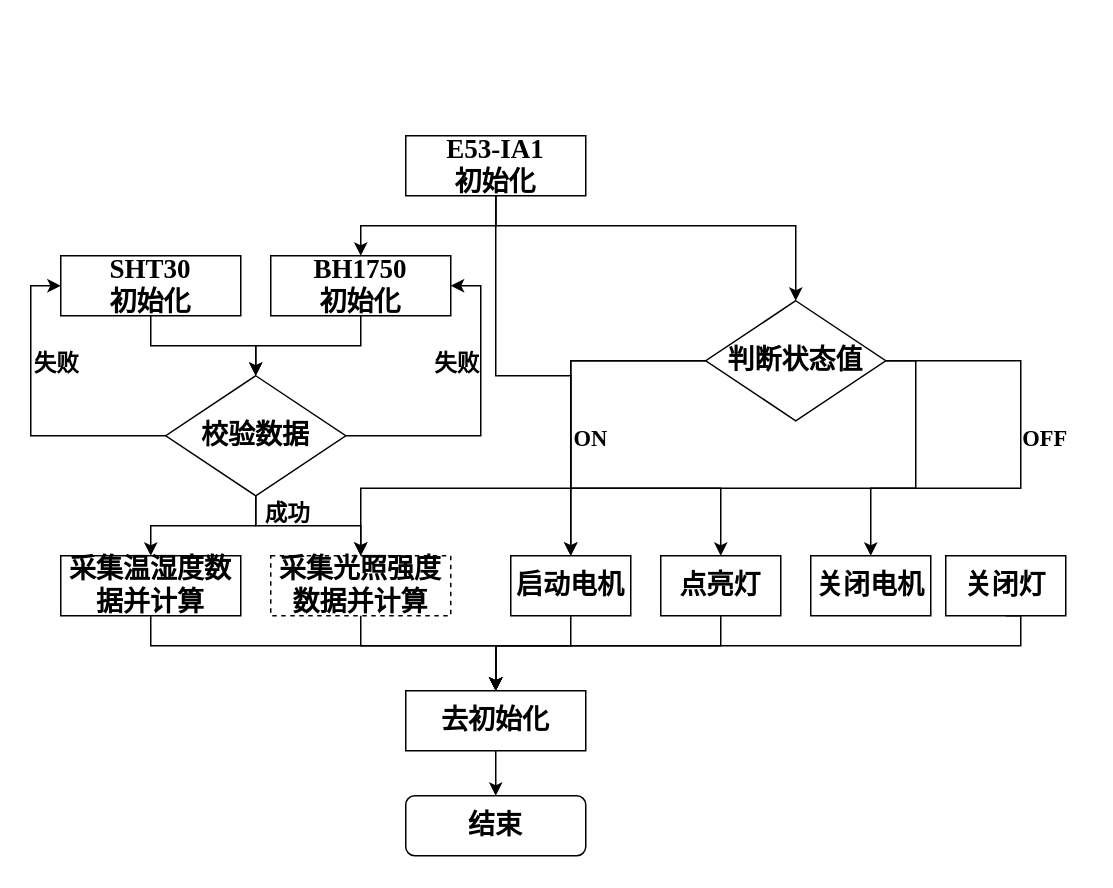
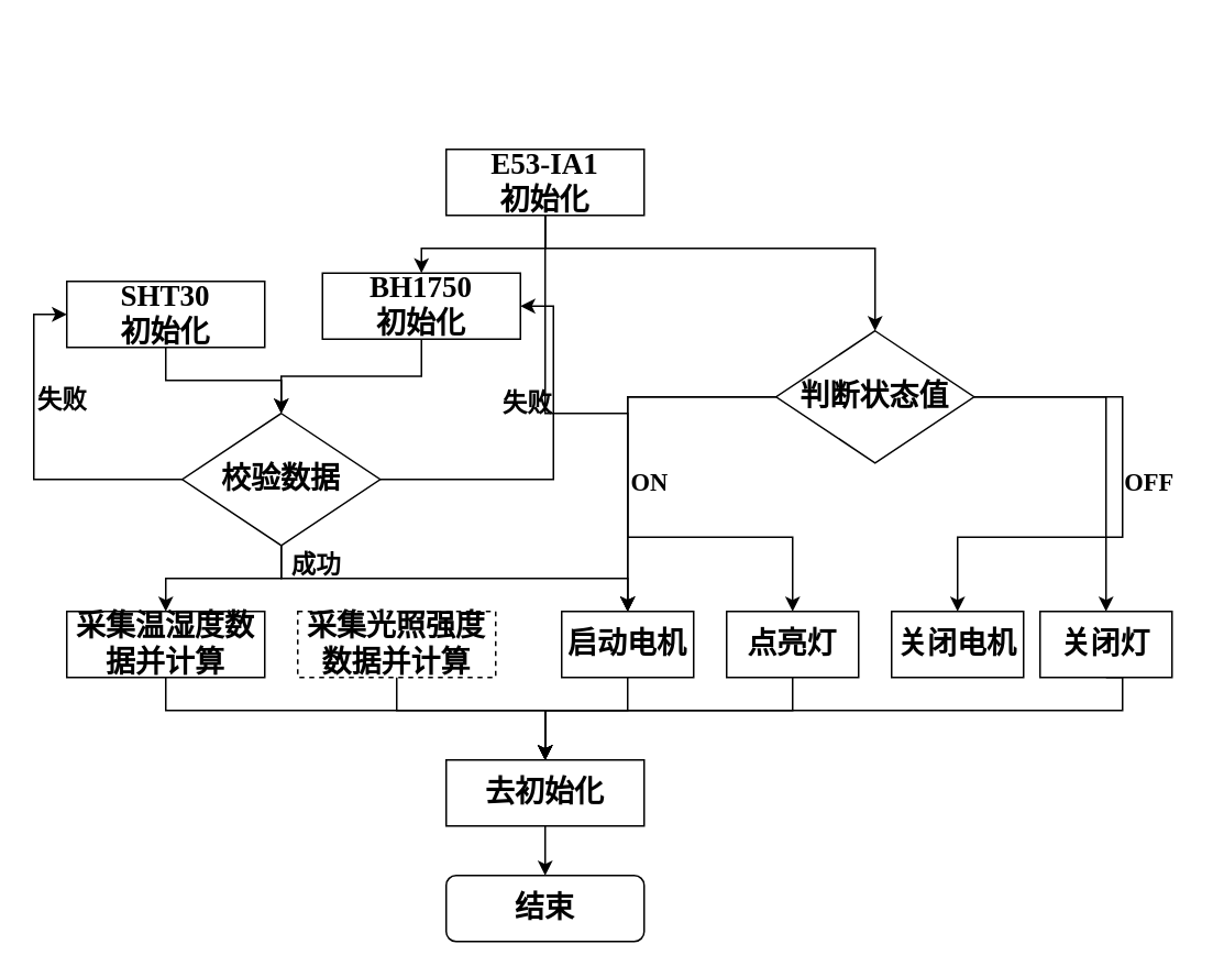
  <mxCell id="0" />
  <mxCell id="1" parent="0" />
  <mxCell id="2" value="" style="group;fontStyle=1" vertex="1" connectable="0" parent="1"><mxGeometry x="20" y="20" width="700" height="550" as="geometry" /></mxCell>
  <mxCell id="3" style="edgeStyle=orthogonalEdgeStyle;rounded=0;orthogonalLoop=1;jettySize=auto;html=1;exitX=0.5;exitY=1;exitDx=0;exitDy=0;entryX=0.5;entryY=0;entryDx=0;entryDy=0;fontStyle=1" edge="1" parent="2" source="6" target="19"><mxGeometry relative="1" as="geometry" /></mxCell>
  <mxCell id="4" style="edgeStyle=orthogonalEdgeStyle;rounded=0;orthogonalLoop=1;jettySize=auto;html=1;exitX=0.5;exitY=1;exitDx=0;exitDy=0;fontStyle=1;" edge="1" parent="2" source="6" target="34"><mxGeometry relative="1" as="geometry" /></mxCell>
  <mxCell id="5" style="edgeStyle=orthogonalEdgeStyle;rounded=0;orthogonalLoop=1;jettySize=auto;html=1;exitX=0.5;exitY=1;exitDx=0;exitDy=0;entryX=0.5;entryY=0;entryDx=0;entryDy=0;fontStyle=1" edge="1" parent="2" source="6" target="32"><mxGeometry relative="1" as="geometry"><Array as="points"><mxPoint x="310" y="130" /><mxPoint x="510" y="130" /></Array></mxGeometry></mxCell>
  <mxCell id="6" value="&lt;font face=&quot;Times New Roman&quot;&gt;E53-IA1&lt;/font&gt;&lt;div style=&quot;font-size: 18px;&quot;&gt;初始化&lt;/div&gt;" style="rounded=0;whiteSpace=wrap;html=1;fillColor=none;fontSize=18;fontStyle=1;fontFamily=宋体;" vertex="1" parent="2"><mxGeometry x="250" y="70" width="120" height="40" as="geometry" /></mxCell>
  <mxCell id="7" style="edgeStyle=orthogonalEdgeStyle;rounded=0;orthogonalLoop=1;jettySize=auto;html=1;exitX=0.5;exitY=1;exitDx=0;exitDy=0;entryX=0.5;entryY=0;entryDx=0;entryDy=0;fontStyle=1" edge="1" parent="2" source="14" target="21"><mxGeometry relative="1" as="geometry" /></mxCell>
  <mxCell id="8" value="成功" style="edgeLabel;html=1;align=center;verticalAlign=middle;resizable=0;points=[];labelBackgroundColor=none;fontFamily=宋体;fontStyle=1;fontSize=15;" vertex="1" connectable="0" parent="7"><mxGeometry x="-0.035" relative="1" as="geometry"><mxPoint x="53" y="-10" as="offset" /></mxGeometry></mxCell>
  <mxCell id="9" style="edgeStyle=orthogonalEdgeStyle;rounded=0;orthogonalLoop=1;jettySize=auto;html=1;exitX=0;exitY=0.5;exitDx=0;exitDy=0;entryX=0;entryY=0.5;entryDx=0;entryDy=0;fontStyle=1" edge="1" parent="2" source="14" target="17"><mxGeometry relative="1" as="geometry"><Array as="points"><mxPoint y="270" /><mxPoint y="170" /></Array></mxGeometry></mxCell>
  <mxCell id="10" value="&lt;span&gt;失败&lt;/span&gt;" style="edgeLabel;html=1;align=center;verticalAlign=middle;resizable=0;points=[];fontFamily=宋体;fontSize=15;labelBackgroundColor=none;fontStyle=1" vertex="1" connectable="0" parent="9"><mxGeometry x="0.091" relative="1" as="geometry"><mxPoint x="16" y="-25" as="offset" /></mxGeometry></mxCell>
  <mxCell id="11" style="edgeStyle=orthogonalEdgeStyle;rounded=0;orthogonalLoop=1;jettySize=auto;html=1;exitX=1;exitY=0.5;exitDx=0;exitDy=0;entryX=1;entryY=0.5;entryDx=0;entryDy=0;fontStyle=1" edge="1" parent="2" source="14" target="19"><mxGeometry relative="1" as="geometry" /></mxCell>
  <mxCell id="12" value="&lt;font style=&quot;font-size: 15px;&quot; face=&quot;宋体&quot;&gt;&lt;span&gt;失败&lt;/span&gt;&lt;/font&gt;" style="edgeLabel;html=1;align=center;verticalAlign=middle;resizable=0;points=[];labelBackgroundColor=none;fontStyle=1" vertex="1" connectable="0" parent="11"><mxGeometry x="0.321" y="6" relative="1" as="geometry"><mxPoint x="-11" y="-1" as="offset" /></mxGeometry></mxCell>
- <mxCell id="13" style="edgeStyle=orthogonalEdgeStyle;rounded=0;orthogonalLoop=1;jettySize=auto;html=1;exitX=0.5;exitY=1;exitDx=0;exitDy=0;entryX=0.5;entryY=0;entryDx=0;entryDy=0;fontStyle=1" edge="1" parent="2" source="14" target="23"><mxGeometry relative="1" as="geometry" /></mxCell>
+ <mxCell id="13" style="edgeStyle=orthogonalEdgeStyle;rounded=0;orthogonalLoop=1;jettySize=auto;html=1;exitX=0.5;exitY=1;exitDx=0;exitDy=0;fontStyle=1;" edge="1" parent="2" source="14" target="34"><mxGeometry relative="1" as="geometry" /></mxCell>
  <mxCell id="14" value="校验&lt;span style=&quot;background-color: initial;&quot;&gt;数据&lt;/span&gt;" style="rhombus;whiteSpace=wrap;html=1;fillColor=none;fontSize=18;fontStyle=1;fontFamily=宋体;verticalAlign=middle;labelPosition=center;verticalLabelPosition=middle;align=center;" vertex="1" parent="2"><mxGeometry x="90" y="230" width="120" height="80" as="geometry" /></mxCell>
  <mxCell id="15" value="结束" style="rounded=1;whiteSpace=wrap;html=1;fillColor=none;fontSize=18;fontStyle=1;fontFamily=宋体;" vertex="1" parent="2"><mxGeometry x="250" y="510" width="120" height="40" as="geometry" /></mxCell>
  <mxCell id="16" style="edgeStyle=orthogonalEdgeStyle;rounded=0;orthogonalLoop=1;jettySize=auto;html=1;exitX=0.5;exitY=1;exitDx=0;exitDy=0;entryX=0.5;entryY=0;entryDx=0;entryDy=0;fontStyle=1" edge="1" parent="2" source="17" target="14"><mxGeometry relative="1" as="geometry" /></mxCell>
  <mxCell id="17" value="&lt;font face=&quot;Times New Roman&quot;&gt;SHT30&lt;/font&gt;&lt;br&gt;&lt;div style=&quot;font-size: 18px;&quot;&gt;初始化&lt;/div&gt;" style="rounded=0;whiteSpace=wrap;html=1;fillColor=none;fontSize=18;fontStyle=1;fontFamily=宋体;" vertex="1" parent="2"><mxGeometry x="20" y="150" width="120" height="40" as="geometry" /></mxCell>
  <mxCell id="18" style="edgeStyle=orthogonalEdgeStyle;rounded=0;orthogonalLoop=1;jettySize=auto;html=1;exitX=0.5;exitY=1;exitDx=0;exitDy=0;entryX=0.5;entryY=0;entryDx=0;entryDy=0;fontStyle=1" edge="1" parent="2" source="19" target="14"><mxGeometry relative="1" as="geometry" /></mxCell>
- <mxCell id="19" value="&lt;font face=&quot;Times New Roman&quot;&gt;BH1750&lt;/font&gt;&lt;br&gt;&lt;div style=&quot;font-size: 18px;&quot;&gt;初始化&lt;/div&gt;" style="rounded=0;whiteSpace=wrap;html=1;fillColor=none;fontSize=18;fontStyle=1;fontFamily=宋体;" vertex="1" parent="2"><mxGeometry x="160" y="150" width="120" height="40" as="geometry" /></mxCell>
+ <mxCell id="19" value="&lt;font face=&quot;Times New Roman&quot;&gt;BH1750&lt;/font&gt;&lt;br&gt;&lt;div style=&quot;font-size: 18px;&quot;&gt;初始化&lt;/div&gt;" style="rounded=0;whiteSpace=wrap;html=1;fillColor=none;fontSize=18;fontStyle=1;fontFamily=宋体;" vertex="1" parent="2"><mxGeometry x="175" y="145" width="120" height="40" as="geometry" /></mxCell>
  <mxCell id="20" style="edgeStyle=orthogonalEdgeStyle;rounded=0;orthogonalLoop=1;jettySize=auto;html=1;exitX=0.5;exitY=1;exitDx=0;exitDy=0;entryX=0.5;entryY=0;entryDx=0;entryDy=0;fontStyle=1" edge="1" parent="2" source="21" target="25"><mxGeometry relative="1" as="geometry"><Array as="points"><mxPoint x="80" y="410" /><mxPoint x="310" y="410" /></Array></mxGeometry></mxCell>
  <mxCell id="21" value="采集温湿度数据并计算" style="rounded=0;whiteSpace=wrap;html=1;fillColor=none;fontSize=18;fontStyle=1;fontFamily=宋体;" vertex="1" parent="2"><mxGeometry x="20" y="350" width="120" height="40" as="geometry" /></mxCell>
  <mxCell id="22" style="edgeStyle=orthogonalEdgeStyle;rounded=0;orthogonalLoop=1;jettySize=auto;html=1;exitX=0.5;exitY=1;exitDx=0;exitDy=0;entryX=0.5;entryY=0;entryDx=0;entryDy=0;fontStyle=1" edge="1" parent="2" source="23" target="25"><mxGeometry relative="1" as="geometry"><Array as="points"><mxPoint x="220" y="410" /><mxPoint x="310" y="410" /></Array></mxGeometry></mxCell>
  <mxCell id="23" value="采集光照强度数据并计算" style="rounded=0;whiteSpace=wrap;html=1;fillColor=none;fontSize=18;fontStyle=1;fontFamily=宋体;dashed=1;" vertex="1" parent="2"><mxGeometry x="160" y="350" width="120" height="40" as="geometry" /></mxCell>
  <mxCell id="24" style="edgeStyle=orthogonalEdgeStyle;rounded=0;orthogonalLoop=1;jettySize=auto;html=1;exitX=0.5;exitY=1;exitDx=0;exitDy=0;entryX=0.5;entryY=0;entryDx=0;entryDy=0;fontStyle=1" edge="1" parent="2" source="25" target="15"><mxGeometry relative="1" as="geometry" /></mxCell>
  <mxCell id="25" value="去初始化" style="rounded=0;whiteSpace=wrap;html=1;fillColor=none;fontSize=18;fontStyle=1;fontFamily=宋体;" vertex="1" parent="2"><mxGeometry x="250" y="440" width="120" height="40" as="geometry" /></mxCell>
  <mxCell id="26" style="edgeStyle=orthogonalEdgeStyle;rounded=0;orthogonalLoop=1;jettySize=auto;html=1;exitX=0;exitY=0.5;exitDx=0;exitDy=0;entryX=0.5;entryY=0;entryDx=0;entryDy=0;fontStyle=1" edge="1" parent="2" source="32" target="34"><mxGeometry relative="1" as="geometry" /></mxCell>
- <mxCell id="27" style="edgeStyle=orthogonalEdgeStyle;rounded=0;orthogonalLoop=1;jettySize=auto;html=1;exitX=1;exitY=0.5;exitDx=0;exitDy=0;fontStyle=1;" edge="1" parent="2" source="32" target="23"><mxGeometry relative="1" as="geometry" /></mxCell>
+ <mxCell id="27" style="edgeStyle=orthogonalEdgeStyle;rounded=0;orthogonalLoop=1;jettySize=auto;html=1;exitX=1;exitY=0.5;exitDx=0;exitDy=0;entryX=0.5;entryY=0;entryDx=0;entryDy=0;fontStyle=1" edge="1" parent="2" source="32" target="39"><mxGeometry relative="1" as="geometry" /></mxCell>
  <mxCell id="28" style="edgeStyle=orthogonalEdgeStyle;rounded=0;orthogonalLoop=1;jettySize=auto;html=1;exitX=0;exitY=0.5;exitDx=0;exitDy=0;entryX=0.5;entryY=0;entryDx=0;entryDy=0;fontStyle=1" edge="1" parent="2" source="32" target="37"><mxGeometry relative="1" as="geometry"><Array as="points"><mxPoint x="360" y="220" /><mxPoint x="360" y="305" /><mxPoint x="460" y="305" /></Array></mxGeometry></mxCell>
  <mxCell id="29" value="ON" style="edgeLabel;html=1;align=center;verticalAlign=middle;resizable=0;points=[];labelBackgroundColor=none;fontFamily=Times New Roman;fontSize=15;fontStyle=1" vertex="1" connectable="0" parent="28"><mxGeometry x="-0.138" y="-2" relative="1" as="geometry"><mxPoint x="14" y="2" as="offset" /></mxGeometry></mxCell>
  <mxCell id="30" style="edgeStyle=orthogonalEdgeStyle;rounded=0;orthogonalLoop=1;jettySize=auto;html=1;exitX=1;exitY=0.5;exitDx=0;exitDy=0;entryX=0.5;entryY=0;entryDx=0;entryDy=0;fontStyle=1" edge="1" parent="2" source="32" target="35"><mxGeometry relative="1" as="geometry"><Array as="points"><mxPoint x="660" y="220" /><mxPoint x="660" y="305" /><mxPoint x="560" y="305" /></Array></mxGeometry></mxCell>
  <mxCell id="31" value="OFF" style="edgeLabel;html=1;align=center;verticalAlign=middle;resizable=0;points=[];fontFamily=Times New Roman;labelBackgroundColor=none;fontSize=15;fontStyle=1" vertex="1" connectable="0" parent="30"><mxGeometry x="-0.138" y="-1" relative="1" as="geometry"><mxPoint x="16" y="2" as="offset" /></mxGeometry></mxCell>
  <mxCell id="32" value="判断状态值" style="rhombus;whiteSpace=wrap;html=1;fillColor=none;fontSize=18;fontStyle=1;fontFamily=宋体;verticalAlign=middle;labelPosition=center;verticalLabelPosition=middle;align=center;" vertex="1" parent="2"><mxGeometry x="450" y="180" width="120" height="80" as="geometry" /></mxCell>
  <mxCell id="33" style="edgeStyle=orthogonalEdgeStyle;rounded=0;orthogonalLoop=1;jettySize=auto;html=1;exitX=0.5;exitY=1;exitDx=0;exitDy=0;entryX=0.5;entryY=0;entryDx=0;entryDy=0;fontStyle=1" edge="1" parent="2" source="34" target="25"><mxGeometry relative="1" as="geometry"><Array as="points"><mxPoint x="360" y="410" /><mxPoint x="310" y="410" /></Array></mxGeometry></mxCell>
  <mxCell id="34" value="启动电机" style="rounded=0;whiteSpace=wrap;html=1;fillColor=none;fontSize=18;fontStyle=1;fontFamily=宋体;" vertex="1" parent="2"><mxGeometry x="320" y="350" width="80" height="40" as="geometry" /></mxCell>
  <mxCell id="35" value="关闭电机" style="rounded=0;whiteSpace=wrap;html=1;fillColor=none;fontSize=18;fontStyle=1;fontFamily=宋体;" vertex="1" parent="2"><mxGeometry x="520" y="350" width="80" height="40" as="geometry" /></mxCell>
  <mxCell id="36" style="edgeStyle=orthogonalEdgeStyle;rounded=0;orthogonalLoop=1;jettySize=auto;html=1;exitX=0.5;exitY=1;exitDx=0;exitDy=0;entryX=0.5;entryY=0;entryDx=0;entryDy=0;fontStyle=1" edge="1" parent="2" source="37" target="25"><mxGeometry relative="1" as="geometry"><Array as="points"><mxPoint x="460" y="410" /><mxPoint x="310" y="410" /></Array></mxGeometry></mxCell>
  <mxCell id="37" value="点亮灯" style="rounded=0;whiteSpace=wrap;html=1;fillColor=none;fontSize=18;fontStyle=1;fontFamily=宋体;" vertex="1" parent="2"><mxGeometry x="420" y="350" width="80" height="40" as="geometry" /></mxCell>
  <mxCell id="38" style="edgeStyle=orthogonalEdgeStyle;rounded=0;orthogonalLoop=1;jettySize=auto;html=1;exitX=0.5;exitY=1;exitDx=0;exitDy=0;entryX=0.5;entryY=0;entryDx=0;entryDy=0;fontStyle=1" edge="1" parent="2" source="39" target="25"><mxGeometry relative="1" as="geometry"><Array as="points"><mxPoint x="660" y="410" /><mxPoint x="310" y="410" /></Array></mxGeometry></mxCell>
  <mxCell id="39" value="关闭灯" style="rounded=0;whiteSpace=wrap;html=1;fillColor=none;fontSize=18;fontStyle=1;fontFamily=宋体;" vertex="1" parent="2"><mxGeometry x="610" y="350" width="80" height="40" as="geometry" /></mxCell>
